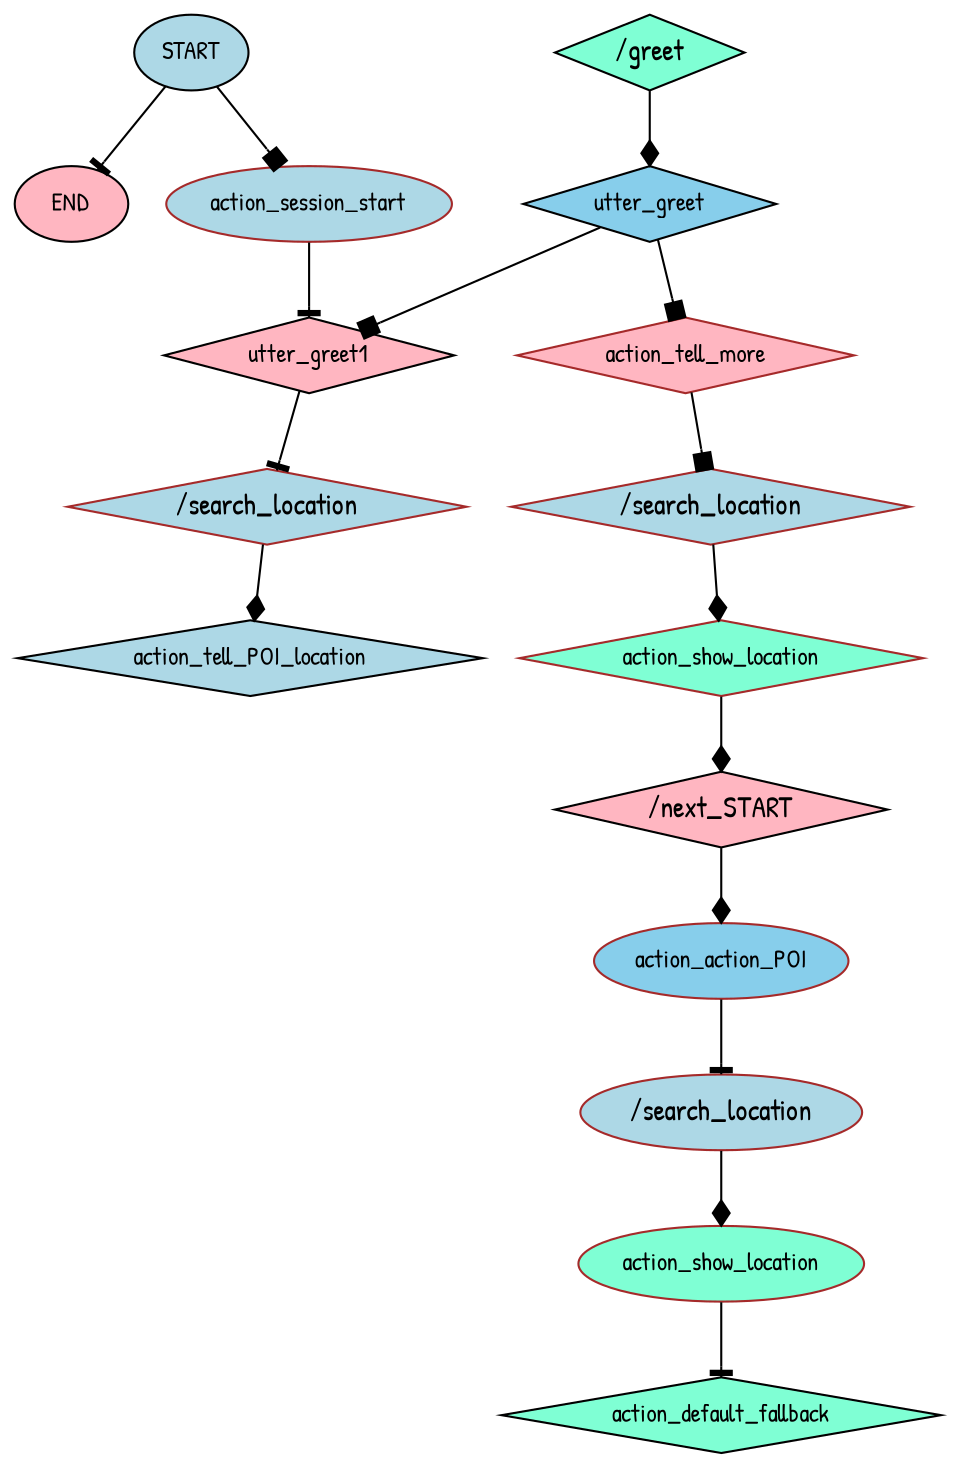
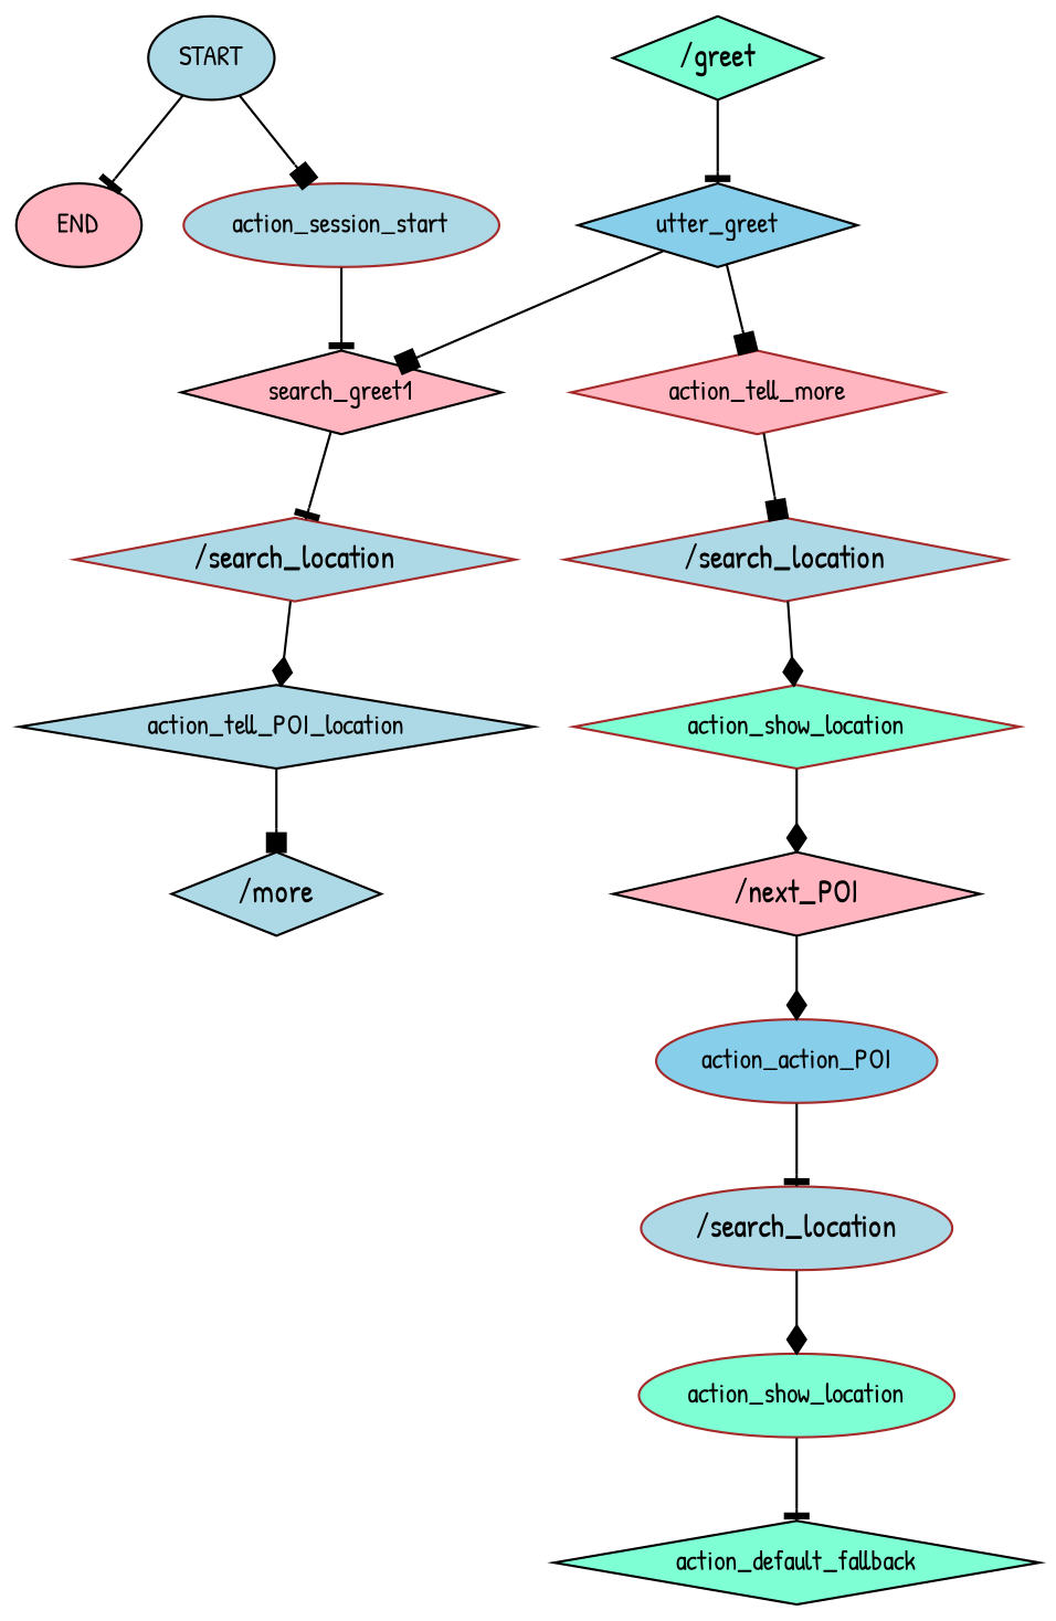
  digraph {
    fontname="Patrick Hand"
    node [color=black fillcolor=lightblue fontname="Patrick Hand" fontsize=12 shape=diamond style=filled]
    edge [arrowhead=tee fontname="Patrick Hand"]
    n1 [label=START shape=ellipse]
    n2 [fillcolor=lightpink label=END shape=ellipse]
    n3 [color=brown label=action_session_start shape=ellipse]
-   n4 [fillcolor=lightpink label=utter_greet1]
+   n4 [fillcolor=lightpink label=search_greet1]
    n5 [fillcolor=aquamarine label="/greet" fontsize=""]
    n6 [fillcolor=skyblue label=utter_greet]
    n7 [color=brown fillcolor=lightpink label=action_tell_more]
    n8 [color=brown label="/search_location" fontsize=""]
    n9 [label=action_tell_POI_location]
+   n10 [label="/more" fontsize=""]
    n11 [color=brown label="/search_location" fontsize=""]
    n12 [color=brown fillcolor=aquamarine label=action_show_location]
-   n13 [fillcolor=lightpink label="/next_START" fontsize=""]
+   n13 [fillcolor=lightpink label="/next_POI" fontsize=""]
    n14 [color=brown fillcolor=skyblue label=action_action_POI shape=ellipse]
    n15 [color=brown label="/search_location" shape=ellipse fontsize=""]
    n16 [color=brown fillcolor=aquamarine label=action_show_location shape=ellipse]
    n17 [fillcolor=aquamarine label=action_default_fallback]
    n1 -> n2
    n1 -> n3 [arrowhead=box]
    n3 -> n4
    n4 -> n8
-   n5 -> n6 [arrowhead=diamond]
+   n5 -> n6
    n6 -> n4 [arrowhead=box]
    n6 -> n7 [arrowhead=box]
    n7 -> n11 [arrowhead=box]
    n8 -> n9 [arrowhead=diamond]
+   n9 -> n10 [arrowhead=box]
    n11 -> n12 [arrowhead=diamond]
    n12 -> n13 [arrowhead=diamond]
    n13 -> n14 [arrowhead=diamond]
    n14 -> n15
    n15 -> n16 [arrowhead=diamond]
    n16 -> n17
  }
